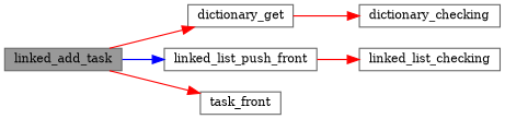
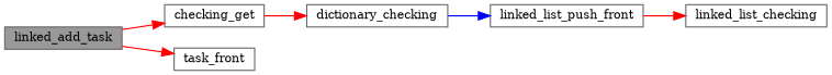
  digraph {
    fontname="DejaVu Serif"
    rankdir=LR
    node [color=grey40 fillcolor=white fontname="DejaVu Serif" fontsize=10 shape=box style=filled]
    edge [color=red fontname="DejaVu Serif" fontsize=10 labelfontname=Helvetica labelfontsize=10 style=solid]
    n1 [color=gray40 fillcolor=grey60 fontcolor=black height=0.2 label=linked_add_task width=0.4]
-   n2 [height=0.2 label=dictionary_get width=0.4]
+   n2 [height=0.2 label=checking_get width=0.4]
    n3 [height=0.2 label=linked_list_push_front width=0.4]
    n4 [height=0.2 label=task_front width=0.4]
    n5 [height=0.2 label=dictionary_checking width=0.4]
    n6 [height=0.2 label=linked_list_checking width=0.4]
    n1 -> n2
-   n1 -> n3 [color=blue]
+   n5 -> n3 [color=blue]
    n1 -> n4
    n2 -> n5
    n3 -> n6
  }
